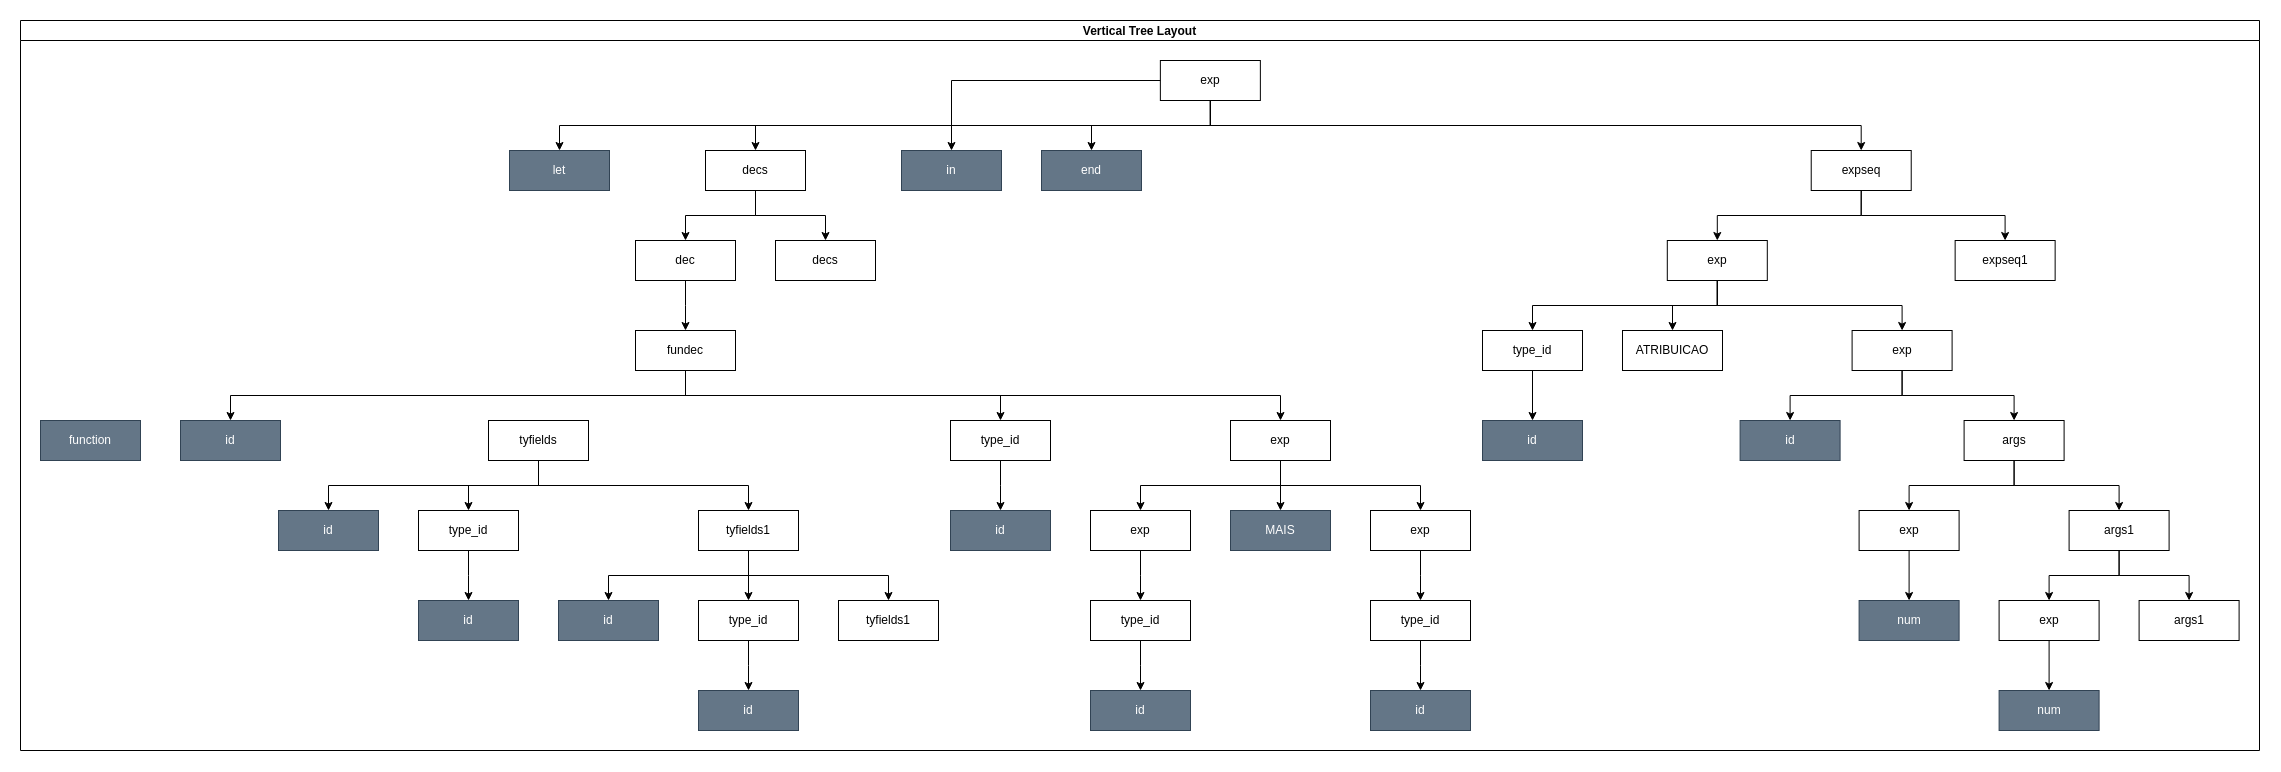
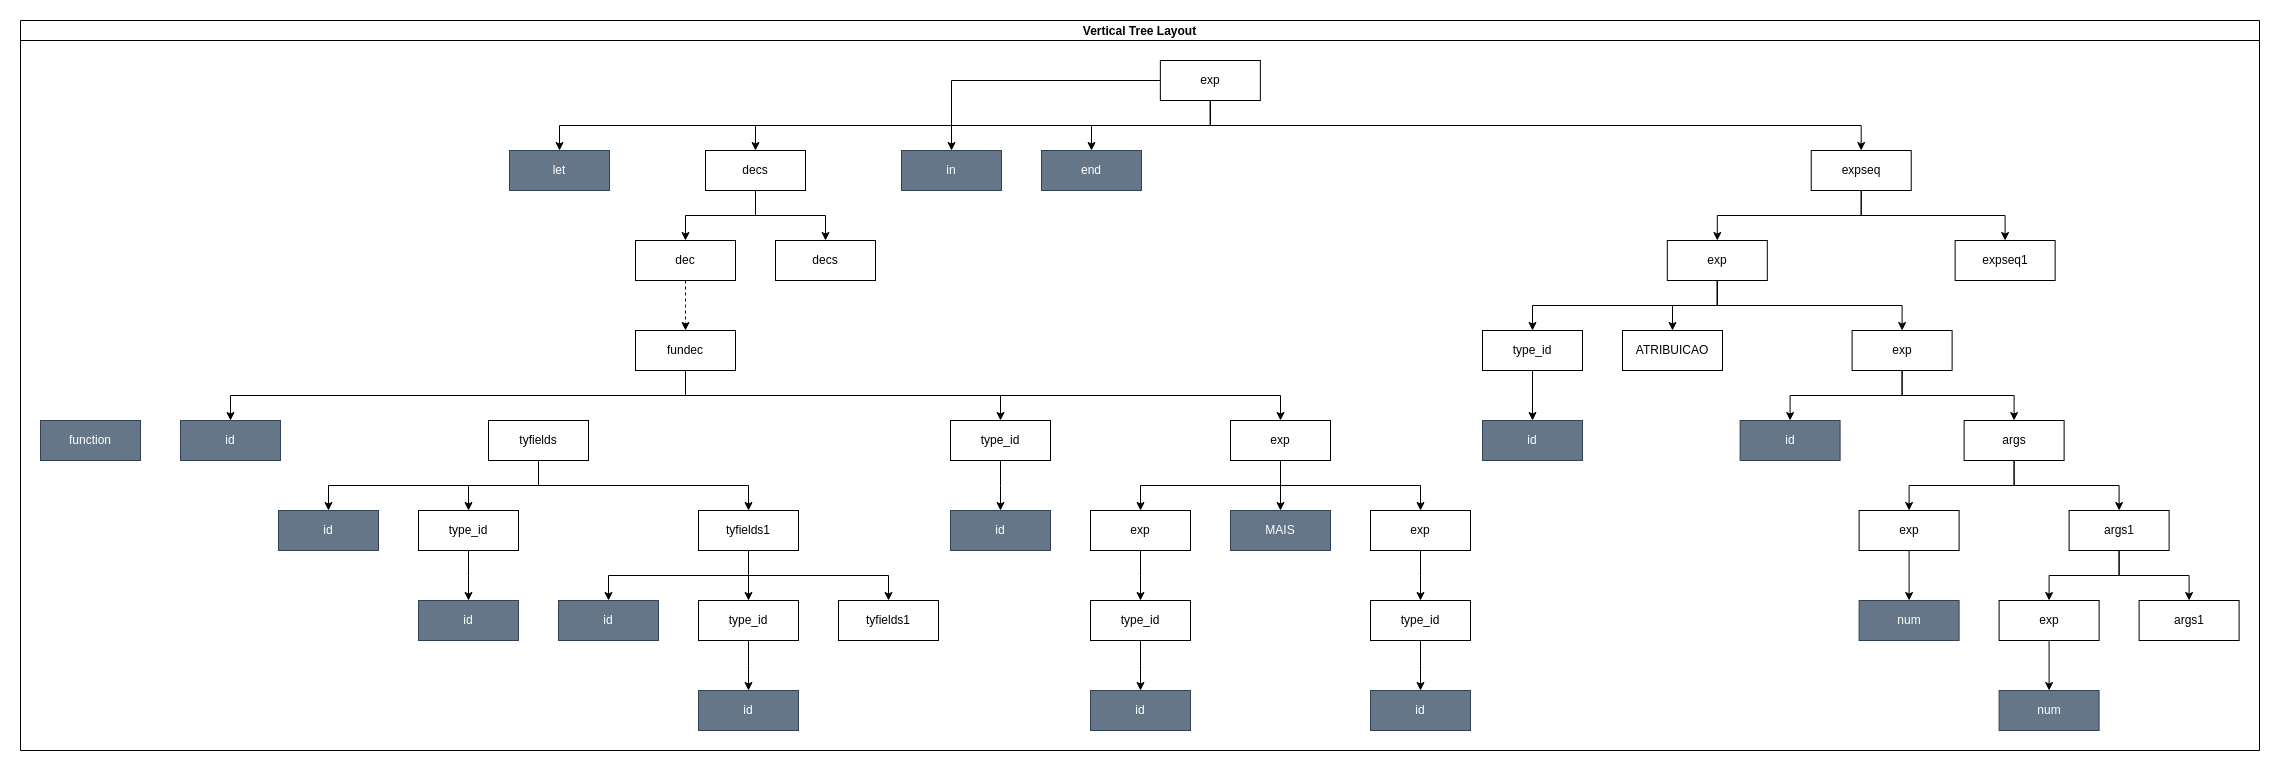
  <mxCell id="0" />
  <mxCell id="1" parent="0" />
  <mxCell id="2" value="Vertical Tree Layout" style="swimlane;startSize=20;horizontal=1;childLayout=treeLayout;horizontalTree=0;resizable=0;containerType=tree;" vertex="1" parent="1"><mxGeometry x="20" y="20" width="2239" height="730" as="geometry" /></mxCell>
  <mxCell id="3" value="exp" style="whiteSpace=wrap;html=1;" vertex="1" parent="2"><mxGeometry x="1139.86" y="40" width="100" height="40" as="geometry" /></mxCell>
  <mxCell id="4" value="let" style="whiteSpace=wrap;html=1;fillColor=#647687;fontColor=#ffffff;strokeColor=#314354;" vertex="1" parent="2"><mxGeometry x="489" y="130" width="100" height="40" as="geometry" /></mxCell>
  <mxCell id="5" value="" style="edgeStyle=elbowEdgeStyle;elbow=vertical;html=1;rounded=0;" edge="1" parent="2" source="3" target="4"><mxGeometry relative="1" as="geometry" /></mxCell>
  <mxCell id="6" value="decs" style="whiteSpace=wrap;html=1;" vertex="1" parent="2"><mxGeometry x="685" y="130" width="100" height="40" as="geometry" /></mxCell>
  <mxCell id="7" value="" style="edgeStyle=elbowEdgeStyle;elbow=vertical;html=1;rounded=0;" edge="1" parent="2" source="3" target="6"><mxGeometry relative="1" as="geometry" /></mxCell>
  <mxCell id="8" value="" style="edgeStyle=orthogonalEdgeStyle;rounded=0;orthogonalLoop=1;jettySize=auto;html=1;" edge="1" parent="2" source="3" target="9"><mxGeometry relative="1" as="geometry" /></mxCell>
  <mxCell id="9" value="in" style="whiteSpace=wrap;html=1;fillColor=#647687;fontColor=#ffffff;strokeColor=#314354;" vertex="1" parent="2"><mxGeometry x="881" y="130" width="100" height="40" as="geometry" /></mxCell>
  <mxCell id="10" value="" style="edgeStyle=orthogonalEdgeStyle;rounded=0;orthogonalLoop=1;jettySize=auto;html=1;exitX=0.5;exitY=1;exitDx=0;exitDy=0;" edge="1" parent="2" source="3" target="11"><mxGeometry relative="1" as="geometry" /></mxCell>
  <mxCell id="11" value="end" style="whiteSpace=wrap;html=1;fillColor=#647687;fontColor=#ffffff;strokeColor=#314354;" vertex="1" parent="2"><mxGeometry x="1021" y="130" width="100" height="40" as="geometry" /></mxCell>
  <mxCell id="12" value="" style="edgeStyle=orthogonalEdgeStyle;rounded=0;orthogonalLoop=1;jettySize=auto;html=1;exitX=0.5;exitY=1;exitDx=0;exitDy=0;" edge="1" parent="2" source="3" target="13"><mxGeometry relative="1" as="geometry" /></mxCell>
  <mxCell id="13" value="expseq" style="whiteSpace=wrap;html=1;" vertex="1" parent="2"><mxGeometry x="1790.72" y="130" width="100" height="40" as="geometry" /></mxCell>
  <mxCell id="14" value="" style="edgeStyle=elbowEdgeStyle;elbow=vertical;html=1;rounded=0;" edge="1" parent="2" source="6" target="15"><mxGeometry relative="1" as="geometry"><mxPoint x="-8395.6" y="240" as="sourcePoint" /></mxGeometry></mxCell>
  <mxCell id="15" value="dec" style="whiteSpace=wrap;html=1;" vertex="1" parent="2"><mxGeometry x="615" y="220" width="100" height="40" as="geometry" /></mxCell>
  <mxCell id="16" value="" style="edgeStyle=orthogonalEdgeStyle;rounded=0;orthogonalLoop=1;jettySize=auto;html=1;exitX=0.5;exitY=1;exitDx=0;exitDy=0;" edge="1" parent="2" source="13" target="17"><mxGeometry relative="1" as="geometry"><mxPoint x="-8395.6" y="240" as="sourcePoint" /></mxGeometry></mxCell>
  <mxCell id="17" value="exp" style="whiteSpace=wrap;html=1;" vertex="1" parent="2"><mxGeometry x="1646.8" y="220" width="100" height="40" as="geometry" /></mxCell>
  <mxCell id="18" value="" style="edgeStyle=elbowEdgeStyle;elbow=vertical;html=1;rounded=0;" edge="1" parent="2" source="6" target="19"><mxGeometry relative="1" as="geometry"><mxPoint x="-8395.6" y="240" as="sourcePoint" /></mxGeometry></mxCell>
  <mxCell id="19" value="decs" style="whiteSpace=wrap;html=1;" vertex="1" parent="2"><mxGeometry x="755" y="220" width="100" height="40" as="geometry" /></mxCell>
- <mxCell id="20" value="" style="edgeStyle=elbowEdgeStyle;elbow=vertical;html=1;rounded=0;" edge="1" parent="2" source="15" target="21"><mxGeometry relative="1" as="geometry"><mxPoint x="-8199.6" y="330" as="sourcePoint" /></mxGeometry></mxCell>
+ <mxCell id="20" value="" style="edgeStyle=elbowEdgeStyle;elbow=vertical;html=1;rounded=0;dashed=1;" edge="1" parent="2" source="15" target="21"><mxGeometry relative="1" as="geometry"><mxPoint x="-8199.6" y="330" as="sourcePoint" /></mxGeometry></mxCell>
  <mxCell id="21" value="fundec" style="whiteSpace=wrap;html=1;" vertex="1" parent="2"><mxGeometry x="615" y="310" width="100" height="40" as="geometry" /></mxCell>
  <mxCell id="22" value="function" style="whiteSpace=wrap;html=1;fillColor=#647687;strokeColor=#314354;fontColor=#ffffff;" vertex="1" parent="2"><mxGeometry x="20" y="400" width="100" height="40" as="geometry" /></mxCell>
  <mxCell id="23" value="" style="edgeStyle=elbowEdgeStyle;elbow=vertical;html=1;rounded=0;" edge="1" parent="2" source="21" target="24"><mxGeometry relative="1" as="geometry"><mxPoint x="-8269.6" y="420" as="sourcePoint" /></mxGeometry></mxCell>
  <mxCell id="24" value="id" style="whiteSpace=wrap;html=1;fillColor=#647687;fontColor=#ffffff;strokeColor=#314354;" vertex="1" parent="2"><mxGeometry x="160" y="400" width="100" height="40" as="geometry" /></mxCell>
  <mxCell id="25" value="tyfields" style="whiteSpace=wrap;html=1;" vertex="1" parent="2"><mxGeometry x="468" y="400" width="100" height="40" as="geometry" /></mxCell>
  <mxCell id="26" value="" style="edgeStyle=elbowEdgeStyle;elbow=vertical;html=1;rounded=0;" edge="1" parent="2" source="21" target="27"><mxGeometry relative="1" as="geometry"><mxPoint x="-8269.6" y="420" as="sourcePoint" /></mxGeometry></mxCell>
  <mxCell id="27" value="type_id" style="whiteSpace=wrap;html=1;" vertex="1" parent="2"><mxGeometry x="930" y="400" width="100" height="40" as="geometry" /></mxCell>
  <mxCell id="28" value="" style="edgeStyle=elbowEdgeStyle;elbow=vertical;html=1;rounded=0;" edge="1" parent="2" source="21" target="29"><mxGeometry relative="1" as="geometry"><mxPoint x="-7849.6" y="420" as="sourcePoint" /></mxGeometry></mxCell>
  <mxCell id="29" value="exp" style="whiteSpace=wrap;html=1;" vertex="1" parent="2"><mxGeometry x="1210" y="400" width="100" height="40" as="geometry" /></mxCell>
  <mxCell id="30" value="" style="edgeStyle=elbowEdgeStyle;elbow=vertical;html=1;rounded=0;" edge="1" parent="2" source="29" target="31"><mxGeometry relative="1" as="geometry"><mxPoint x="-7359.6" y="510" as="sourcePoint" /></mxGeometry></mxCell>
  <mxCell id="31" value="exp" style="whiteSpace=wrap;html=1;" vertex="1" parent="2"><mxGeometry x="1070" y="490" width="100" height="40" as="geometry" /></mxCell>
  <mxCell id="32" value="" style="edgeStyle=elbowEdgeStyle;elbow=vertical;html=1;rounded=0;" edge="1" parent="2" source="29" target="33"><mxGeometry relative="1" as="geometry"><mxPoint x="-7359.6" y="510" as="sourcePoint" /></mxGeometry></mxCell>
  <mxCell id="33" value="MAIS" style="whiteSpace=wrap;html=1;fillColor=#647687;fontColor=#ffffff;strokeColor=#314354;" vertex="1" parent="2"><mxGeometry x="1210" y="490" width="100" height="40" as="geometry" /></mxCell>
  <mxCell id="34" value="" style="edgeStyle=elbowEdgeStyle;elbow=vertical;html=1;rounded=0;" edge="1" parent="2" source="29" target="35"><mxGeometry relative="1" as="geometry"><mxPoint x="-6841.6" y="510" as="sourcePoint" /></mxGeometry></mxCell>
  <mxCell id="35" value="exp" style="whiteSpace=wrap;html=1;" vertex="1" parent="2"><mxGeometry x="1350" y="490" width="100" height="40" as="geometry" /></mxCell>
  <mxCell id="36" value="" style="edgeStyle=elbowEdgeStyle;elbow=vertical;html=1;rounded=0;" edge="1" parent="2" source="27" target="37"><mxGeometry relative="1" as="geometry"><mxPoint x="-6295.6" y="510" as="sourcePoint" /></mxGeometry></mxCell>
  <mxCell id="37" value="id" style="whiteSpace=wrap;html=1;fillColor=#647687;fontColor=#ffffff;strokeColor=#314354;" vertex="1" parent="2"><mxGeometry x="930" y="490" width="100" height="40" as="geometry" /></mxCell>
  <mxCell id="38" value="" style="edgeStyle=elbowEdgeStyle;elbow=vertical;html=1;rounded=0;" edge="1" parent="2" source="35" target="39"><mxGeometry relative="1" as="geometry"><mxPoint x="-5945.6" y="600" as="sourcePoint" /></mxGeometry></mxCell>
  <mxCell id="39" value="type_id" style="whiteSpace=wrap;html=1;" vertex="1" parent="2"><mxGeometry x="1350" y="580" width="100" height="40" as="geometry" /></mxCell>
  <mxCell id="40" value="" style="edgeStyle=elbowEdgeStyle;elbow=vertical;html=1;rounded=0;" edge="1" parent="2" source="31" target="41"><mxGeometry relative="1" as="geometry"><mxPoint x="-5945.6" y="600" as="sourcePoint" /></mxGeometry></mxCell>
  <mxCell id="41" value="type_id" style="whiteSpace=wrap;html=1;" vertex="1" parent="2"><mxGeometry x="1070" y="580" width="100" height="40" as="geometry" /></mxCell>
  <mxCell id="42" value="" style="edgeStyle=elbowEdgeStyle;elbow=vertical;html=1;rounded=0;" edge="1" parent="2" source="25" target="43"><mxGeometry relative="1" as="geometry"><mxPoint x="-6295.6" y="510" as="sourcePoint" /></mxGeometry></mxCell>
  <mxCell id="43" value="id" style="whiteSpace=wrap;html=1;fillColor=#647687;fontColor=#ffffff;strokeColor=#314354;" vertex="1" parent="2"><mxGeometry x="258" y="490" width="100" height="40" as="geometry" /></mxCell>
  <mxCell id="44" value="" style="edgeStyle=elbowEdgeStyle;elbow=vertical;html=1;rounded=0;" edge="1" parent="2" source="25" target="45"><mxGeometry relative="1" as="geometry"><mxPoint x="-6295.6" y="510" as="sourcePoint" /></mxGeometry></mxCell>
  <mxCell id="45" value="type_id" style="whiteSpace=wrap;html=1;" vertex="1" parent="2"><mxGeometry x="398" y="490" width="100" height="40" as="geometry" /></mxCell>
  <mxCell id="46" value="" style="edgeStyle=elbowEdgeStyle;elbow=vertical;html=1;rounded=0;" edge="1" parent="2" source="25" target="47"><mxGeometry relative="1" as="geometry"><mxPoint x="-5672.6" y="510" as="sourcePoint" /></mxGeometry></mxCell>
  <mxCell id="47" value="tyfields1" style="whiteSpace=wrap;html=1;" vertex="1" parent="2"><mxGeometry x="678" y="490" width="100" height="40" as="geometry" /></mxCell>
  <mxCell id="48" value="" style="edgeStyle=elbowEdgeStyle;elbow=vertical;html=1;rounded=0;" edge="1" parent="2" source="47" target="49"><mxGeometry relative="1" as="geometry"><mxPoint x="-5070.6" y="600" as="sourcePoint" /></mxGeometry></mxCell>
  <mxCell id="49" value="id" style="whiteSpace=wrap;html=1;fillColor=#647687;fontColor=#ffffff;strokeColor=#314354;" vertex="1" parent="2"><mxGeometry x="538" y="580" width="100" height="40" as="geometry" /></mxCell>
  <mxCell id="50" value="" style="edgeStyle=elbowEdgeStyle;elbow=vertical;html=1;rounded=0;" edge="1" parent="2" source="47" target="51"><mxGeometry relative="1" as="geometry"><mxPoint x="-5070.6" y="600" as="sourcePoint" /></mxGeometry></mxCell>
  <mxCell id="51" value="type_id" style="whiteSpace=wrap;html=1;" vertex="1" parent="2"><mxGeometry x="678" y="580" width="100" height="40" as="geometry" /></mxCell>
  <mxCell id="52" value="" style="edgeStyle=elbowEdgeStyle;elbow=vertical;html=1;rounded=0;" edge="1" parent="2" source="47" target="53"><mxGeometry relative="1" as="geometry"><mxPoint x="-4362.2" y="600" as="sourcePoint" /></mxGeometry></mxCell>
  <mxCell id="53" value="tyfields1" style="whiteSpace=wrap;html=1;" vertex="1" parent="2"><mxGeometry x="818" y="580" width="100" height="40" as="geometry" /></mxCell>
  <mxCell id="54" value="" style="edgeStyle=elbowEdgeStyle;elbow=vertical;html=1;rounded=0;" edge="1" parent="2" source="51" target="55"><mxGeometry relative="1" as="geometry"><mxPoint x="-3404.6" y="690" as="sourcePoint" /></mxGeometry></mxCell>
  <mxCell id="55" value="id" style="whiteSpace=wrap;html=1;fillColor=#647687;fontColor=#ffffff;strokeColor=#314354;" vertex="1" parent="2"><mxGeometry x="678" y="670" width="100" height="40" as="geometry" /></mxCell>
  <mxCell id="56" value="" style="edgeStyle=elbowEdgeStyle;elbow=vertical;html=1;rounded=0;" edge="1" parent="2" source="45" target="57"><mxGeometry relative="1" as="geometry"><mxPoint x="-3600.6" y="600" as="sourcePoint" /></mxGeometry></mxCell>
  <mxCell id="57" value="id" style="whiteSpace=wrap;html=1;fillColor=#647687;fontColor=#ffffff;strokeColor=#314354;" vertex="1" parent="2"><mxGeometry x="398" y="580" width="100" height="40" as="geometry" /></mxCell>
  <mxCell id="58" value="" style="edgeStyle=elbowEdgeStyle;elbow=vertical;html=1;rounded=0;" edge="1" parent="2" source="41" target="59"><mxGeometry relative="1" as="geometry"><mxPoint x="-3000" y="690" as="sourcePoint" /></mxGeometry></mxCell>
  <mxCell id="59" value="id" style="whiteSpace=wrap;html=1;fillColor=#647687;fontColor=#ffffff;strokeColor=#314354;" vertex="1" parent="2"><mxGeometry x="1070" y="670" width="100" height="40" as="geometry" /></mxCell>
  <mxCell id="60" value="" style="edgeStyle=elbowEdgeStyle;elbow=vertical;html=1;rounded=0;" edge="1" parent="2" source="39" target="61"><mxGeometry relative="1" as="geometry"><mxPoint x="-2720" y="690" as="sourcePoint" /></mxGeometry></mxCell>
  <mxCell id="61" value="id" style="whiteSpace=wrap;html=1;fillColor=#647687;fontColor=#ffffff;strokeColor=#314354;" vertex="1" parent="2"><mxGeometry x="1350" y="670" width="100" height="40" as="geometry" /></mxCell>
  <mxCell id="62" value="" style="edgeStyle=orthogonalEdgeStyle;rounded=0;orthogonalLoop=1;jettySize=auto;html=1;exitX=0.5;exitY=1;exitDx=0;exitDy=0;" edge="1" target="63" source="13" parent="2"><mxGeometry relative="1" as="geometry"><mxPoint x="-3245" y="240" as="sourcePoint" /></mxGeometry></mxCell>
  <mxCell id="63" value="expseq1" style="whiteSpace=wrap;html=1;" vertex="1" parent="2"><mxGeometry x="1934.64" y="220" width="100" height="40" as="geometry" /></mxCell>
  <mxCell id="64" value="" style="edgeStyle=orthogonalEdgeStyle;rounded=0;orthogonalLoop=1;jettySize=auto;html=1;exitX=0.5;exitY=1;exitDx=0;exitDy=0;" edge="1" target="65" source="17" parent="2"><mxGeometry relative="1" as="geometry"><mxPoint x="-2048" y="330" as="sourcePoint" /></mxGeometry></mxCell>
  <mxCell id="65" value="type_id" style="whiteSpace=wrap;html=1;" vertex="1" parent="2"><mxGeometry x="1462" y="310" width="100" height="40" as="geometry" /></mxCell>
  <mxCell id="66" value="" style="edgeStyle=orthogonalEdgeStyle;rounded=0;orthogonalLoop=1;jettySize=auto;html=1;exitX=0.5;exitY=1;exitDx=0;exitDy=0;" edge="1" target="67" source="17" parent="2"><mxGeometry relative="1" as="geometry"><mxPoint x="-1131.0" y="330" as="sourcePoint" /></mxGeometry></mxCell>
  <mxCell id="67" value="ATRIBUICAO" style="whiteSpace=wrap;html=1;" vertex="1" parent="2"><mxGeometry x="1602" y="310" width="100" height="40" as="geometry" /></mxCell>
  <mxCell id="68" value="" style="edgeStyle=orthogonalEdgeStyle;rounded=0;orthogonalLoop=1;jettySize=auto;html=1;exitX=0.5;exitY=1;exitDx=0;exitDy=0;" edge="1" target="69" source="17" parent="2"><mxGeometry relative="1" as="geometry"><mxPoint x="-158.0" y="330" as="sourcePoint" /></mxGeometry></mxCell>
  <mxCell id="69" value="exp" style="whiteSpace=wrap;html=1;" vertex="1" parent="2"><mxGeometry x="1831.6" y="310" width="100" height="40" as="geometry" /></mxCell>
  <mxCell id="70" value="" style="edgeStyle=orthogonalEdgeStyle;rounded=0;orthogonalLoop=1;jettySize=auto;html=1;exitX=0.5;exitY=1;exitDx=0;exitDy=0;" edge="1" target="71" source="69" parent="2"><mxGeometry relative="1" as="geometry"><mxPoint x="738.0" y="420" as="sourcePoint" /></mxGeometry></mxCell>
  <mxCell id="71" value="id" style="whiteSpace=wrap;html=1;fillColor=#647687;fontColor=#ffffff;strokeColor=#314354;" vertex="1" parent="2"><mxGeometry x="1719.6" y="400" width="100" height="40" as="geometry" /></mxCell>
  <mxCell id="72" value="" style="edgeStyle=orthogonalEdgeStyle;rounded=0;orthogonalLoop=1;jettySize=auto;html=1;exitX=0.5;exitY=1;exitDx=0;exitDy=0;" edge="1" target="73" source="69" parent="2"><mxGeometry relative="1" as="geometry"><mxPoint x="738.0" y="420" as="sourcePoint" /></mxGeometry></mxCell>
  <mxCell id="73" value="args" style="whiteSpace=wrap;html=1;" vertex="1" parent="2"><mxGeometry x="1943.6" y="400" width="100" height="40" as="geometry" /></mxCell>
  <mxCell id="74" value="" style="edgeStyle=orthogonalEdgeStyle;rounded=0;orthogonalLoop=1;jettySize=auto;html=1;exitX=0.5;exitY=1;exitDx=0;exitDy=0;" edge="1" target="75" source="73" parent="2"><mxGeometry relative="1" as="geometry"><mxPoint x="914.4" y="510" as="sourcePoint" /></mxGeometry></mxCell>
  <mxCell id="75" value="exp" style="whiteSpace=wrap;html=1;" vertex="1" parent="2"><mxGeometry x="1838.6" y="490" width="100" height="40" as="geometry" /></mxCell>
  <mxCell id="76" value="" style="edgeStyle=orthogonalEdgeStyle;rounded=0;orthogonalLoop=1;jettySize=auto;html=1;exitX=0.5;exitY=1;exitDx=0;exitDy=0;" edge="1" target="77" source="73" parent="2"><mxGeometry relative="1" as="geometry"><mxPoint x="914.4" y="510" as="sourcePoint" /></mxGeometry></mxCell>
  <mxCell id="77" value="args1" style="whiteSpace=wrap;html=1;" vertex="1" parent="2"><mxGeometry x="2048.6" y="490" width="100" height="40" as="geometry" /></mxCell>
  <mxCell id="78" value="" style="edgeStyle=orthogonalEdgeStyle;rounded=0;orthogonalLoop=1;jettySize=auto;html=1;exitX=0.5;exitY=1;exitDx=0;exitDy=0;" edge="1" target="79" source="77" parent="2"><mxGeometry relative="1" as="geometry"><mxPoint x="1026.96" y="600" as="sourcePoint" /></mxGeometry></mxCell>
  <mxCell id="79" value="exp" style="whiteSpace=wrap;html=1;" vertex="1" parent="2"><mxGeometry x="1978.6" y="580" width="100" height="40" as="geometry" /></mxCell>
  <mxCell id="80" value="" style="edgeStyle=orthogonalEdgeStyle;rounded=0;orthogonalLoop=1;jettySize=auto;html=1;exitX=0.5;exitY=1;exitDx=0;exitDy=0;" edge="1" target="81" source="77" parent="2"><mxGeometry relative="1" as="geometry"><mxPoint x="1026.96" y="600" as="sourcePoint" /></mxGeometry></mxCell>
  <mxCell id="81" value="args1" style="whiteSpace=wrap;html=1;" vertex="1" parent="2"><mxGeometry x="2118.6" y="580" width="100" height="40" as="geometry" /></mxCell>
  <mxCell id="82" value="" style="edgeStyle=orthogonalEdgeStyle;rounded=0;orthogonalLoop=1;jettySize=auto;html=1;exitX=0.5;exitY=1;exitDx=0;exitDy=0;" edge="1" target="83" source="79" parent="2"><mxGeometry relative="1" as="geometry"><mxPoint x="1141.984" y="690" as="sourcePoint" /></mxGeometry></mxCell>
  <mxCell id="83" value="num" style="whiteSpace=wrap;html=1;fillColor=#647687;fontColor=#ffffff;strokeColor=#314354;" vertex="1" parent="2"><mxGeometry x="1978.6" y="670" width="100" height="40" as="geometry" /></mxCell>
  <mxCell id="84" value="" style="edgeStyle=orthogonalEdgeStyle;rounded=0;orthogonalLoop=1;jettySize=auto;html=1;exitX=0.5;exitY=1;exitDx=0;exitDy=0;" edge="1" target="85" source="75" parent="2"><mxGeometry relative="1" as="geometry"><mxPoint x="1043.984" y="600" as="sourcePoint" /></mxGeometry></mxCell>
  <mxCell id="85" value="num" style="whiteSpace=wrap;html=1;fillColor=#647687;fontColor=#ffffff;strokeColor=#314354;" vertex="1" parent="2"><mxGeometry x="1838.6" y="580" width="100" height="40" as="geometry" /></mxCell>
  <mxCell id="86" value="" style="edgeStyle=orthogonalEdgeStyle;rounded=0;orthogonalLoop=1;jettySize=auto;html=1;exitX=0.5;exitY=1;exitDx=0;exitDy=0;" edge="1" target="87" source="65" parent="2"><mxGeometry relative="1" as="geometry"><mxPoint x="751.44" y="420" as="sourcePoint" /></mxGeometry></mxCell>
  <mxCell id="87" value="id" style="whiteSpace=wrap;html=1;fillColor=#647687;fontColor=#ffffff;strokeColor=#314354;" vertex="1" parent="2"><mxGeometry x="1462" y="400" width="100" height="40" as="geometry" /></mxCell>
